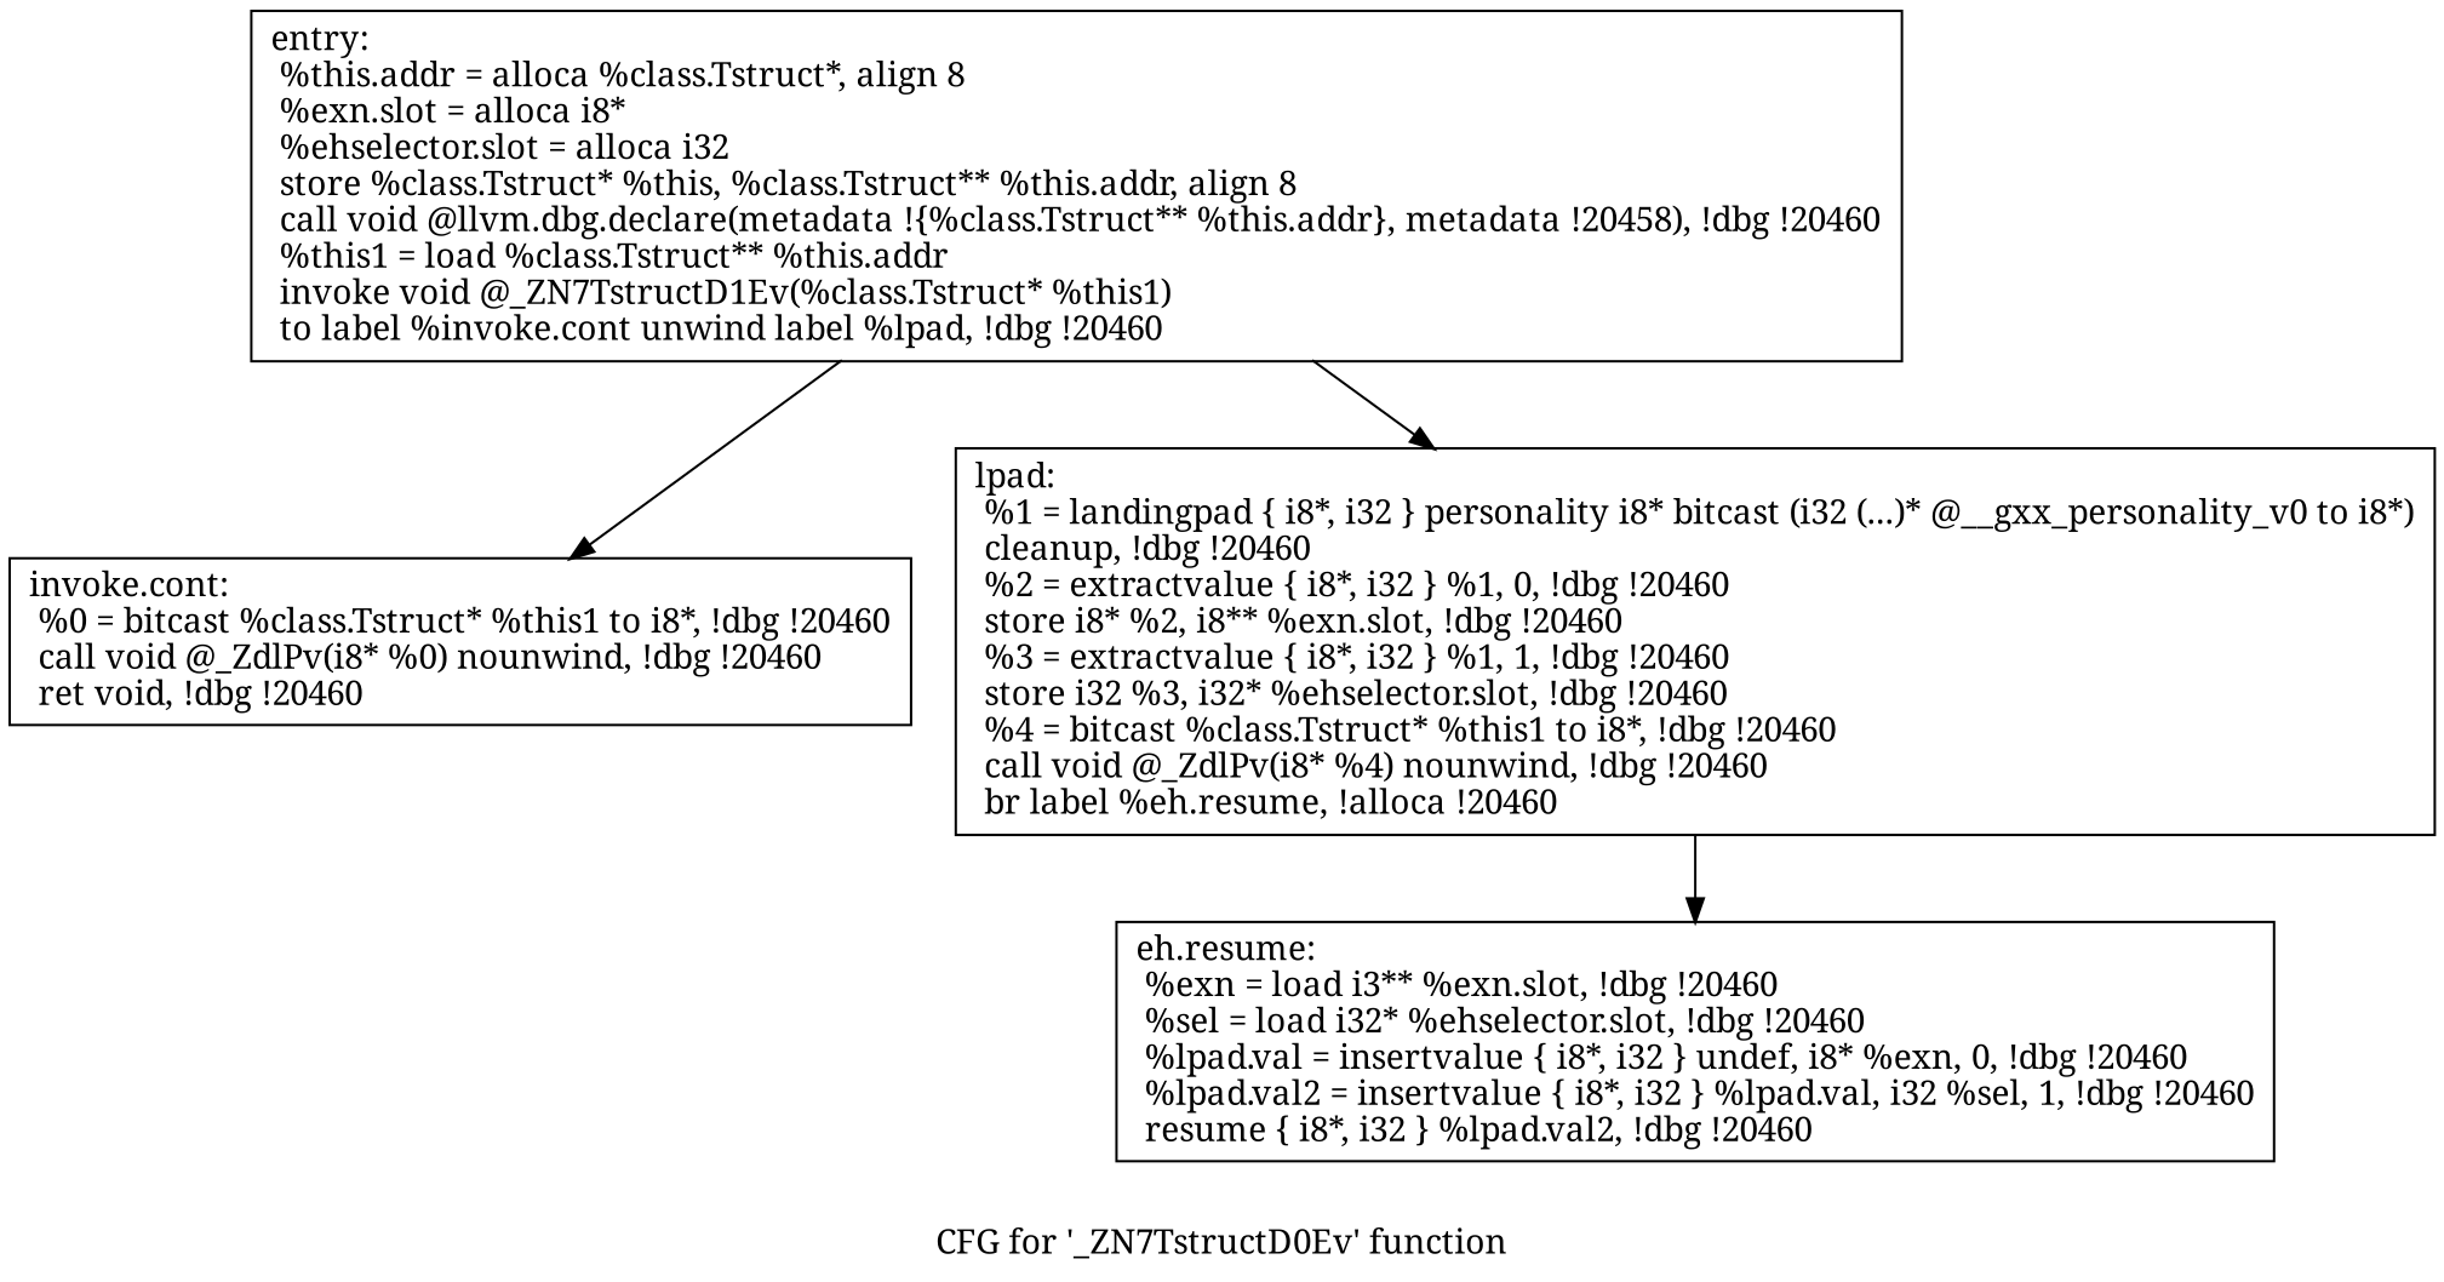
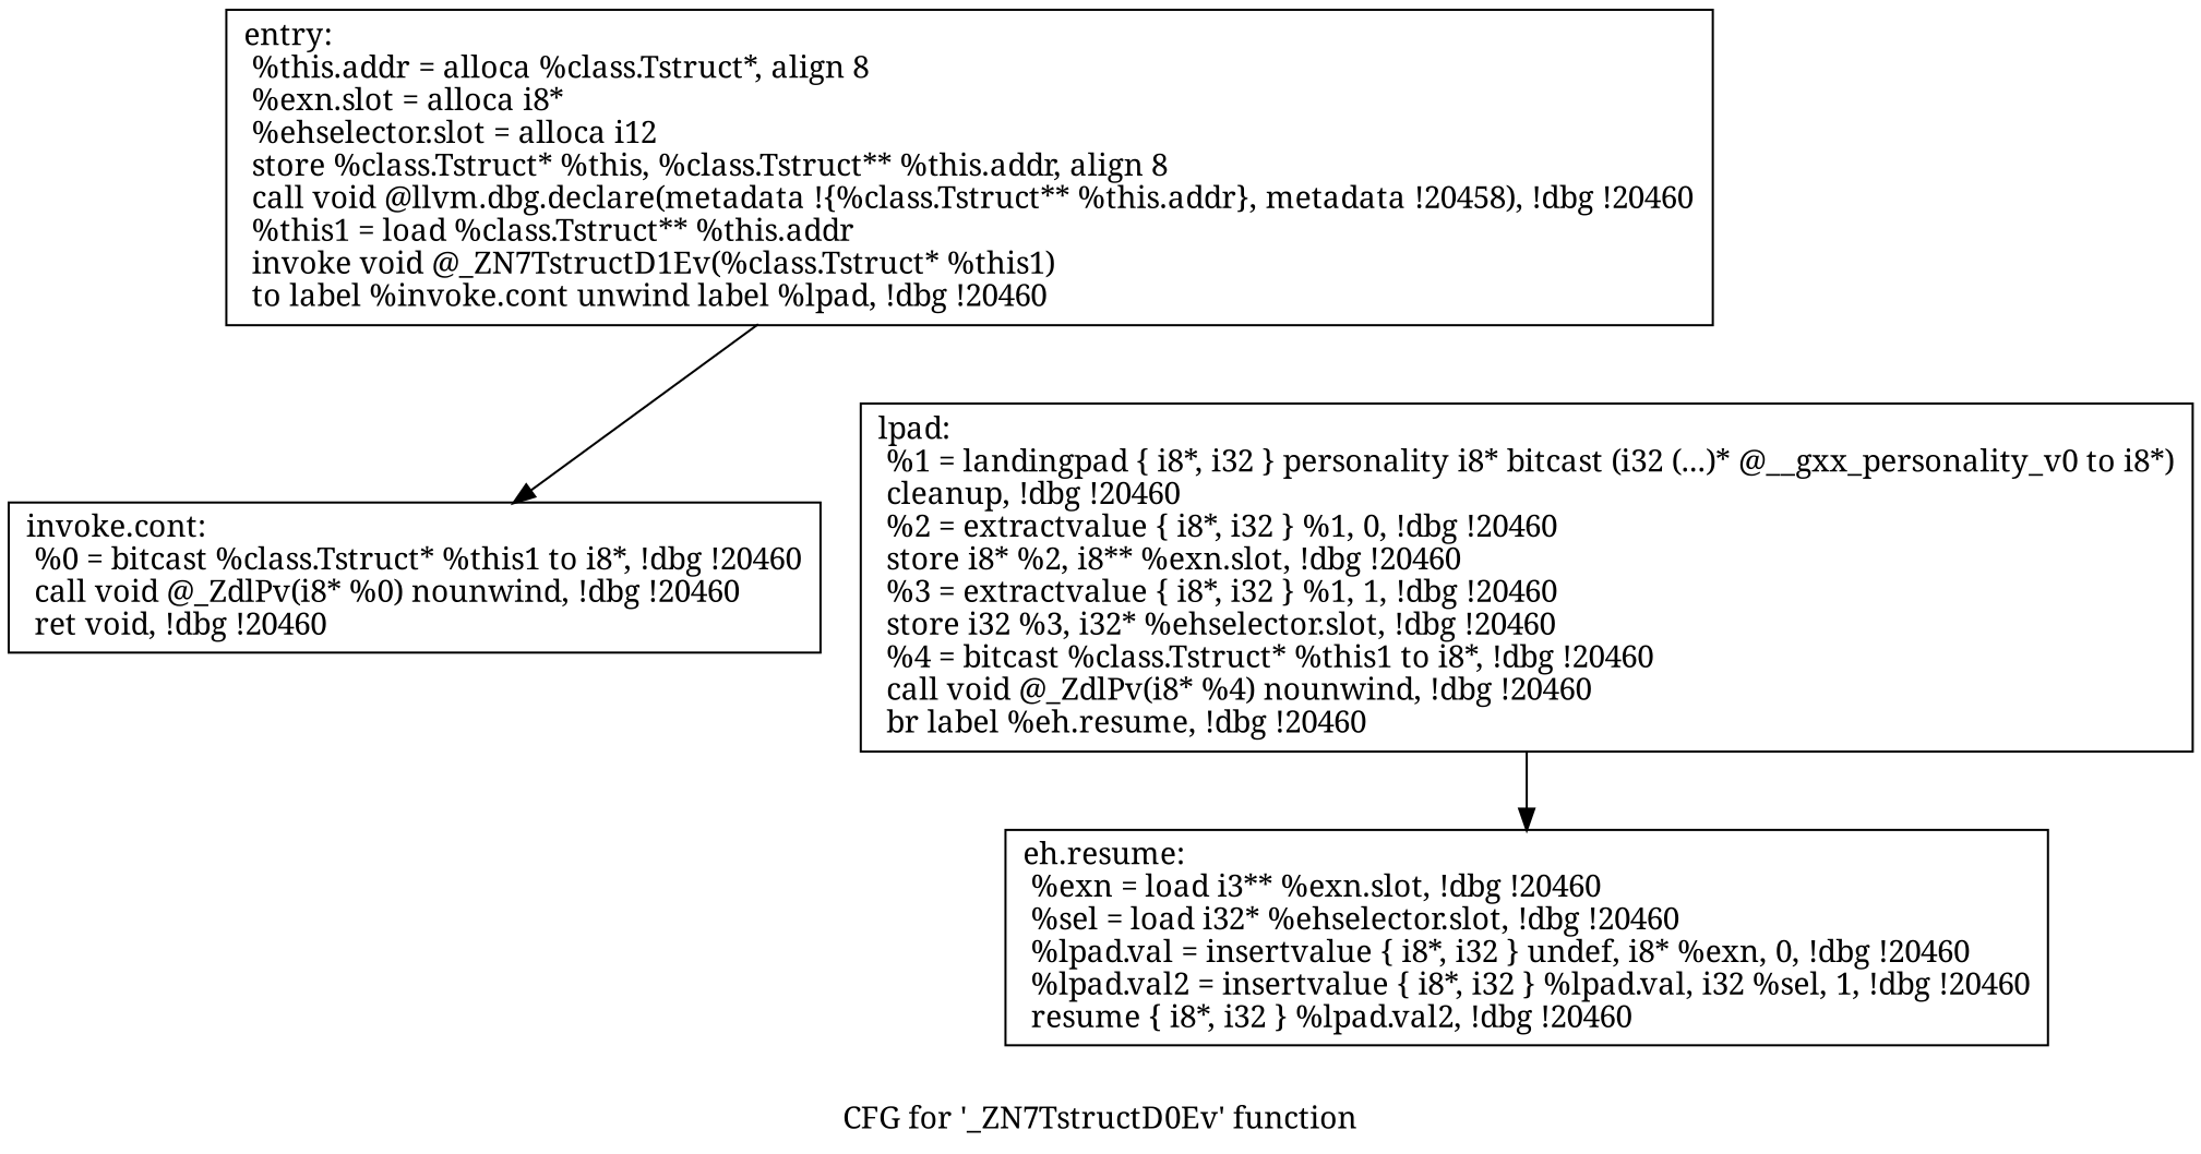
  digraph {
    fontname="Noto Serif"
    label="CFG for '_ZN7TstructD0Ev' function"
    node [fontname="Noto Serif" shape=record]
    edge [fontname="Noto Serif"]
-   n1 [label="{entry:\l  %this.addr = alloca %class.Tstruct*, align 8\l  %exn.slot = alloca i8*\l  %ehselector.slot = alloca i32\l  store %class.Tstruct* %this, %class.Tstruct** %this.addr, align 8\l  call void @llvm.dbg.declare(metadata !\{%class.Tstruct** %this.addr\}, metadata !20458), !dbg !20460\l  %this1 = load %class.Tstruct** %this.addr\l  invoke void @_ZN7TstructD1Ev(%class.Tstruct* %this1)\l          to label %invoke.cont unwind label %lpad, !dbg !20460\l}"]
+   n1 [label="{entry:\l  %this.addr = alloca %class.Tstruct*, align 8\l  %exn.slot = alloca i8*\l  %ehselector.slot = alloca i12\l  store %class.Tstruct* %this, %class.Tstruct** %this.addr, align 8\l  call void @llvm.dbg.declare(metadata !\{%class.Tstruct** %this.addr\}, metadata !20458), !dbg !20460\l  %this1 = load %class.Tstruct** %this.addr\l  invoke void @_ZN7TstructD1Ev(%class.Tstruct* %this1)\l          to label %invoke.cont unwind label %lpad, !dbg !20460\l}"]
    n2 [label="{invoke.cont:                                      \l  %0 = bitcast %class.Tstruct* %this1 to i8*, !dbg !20460\l  call void @_ZdlPv(i8* %0) nounwind, !dbg !20460\l  ret void, !dbg !20460\l}"]
-   n3 [label="{lpad:                                             \l  %1 = landingpad \{ i8*, i32 \} personality i8* bitcast (i32 (...)* @__gxx_personality_v0 to i8*)\l          cleanup, !dbg !20460\l  %2 = extractvalue \{ i8*, i32 \} %1, 0, !dbg !20460\l  store i8* %2, i8** %exn.slot, !dbg !20460\l  %3 = extractvalue \{ i8*, i32 \} %1, 1, !dbg !20460\l  store i32 %3, i32* %ehselector.slot, !dbg !20460\l  %4 = bitcast %class.Tstruct* %this1 to i8*, !dbg !20460\l  call void @_ZdlPv(i8* %4) nounwind, !dbg !20460\l  br label %eh.resume, !alloca !20460\l}"]
+   n3 [label="{lpad:                                             \l  %1 = landingpad \{ i8*, i32 \} personality i8* bitcast (i32 (...)* @__gxx_personality_v0 to i8*)\l          cleanup, !dbg !20460\l  %2 = extractvalue \{ i8*, i32 \} %1, 0, !dbg !20460\l  store i8* %2, i8** %exn.slot, !dbg !20460\l  %3 = extractvalue \{ i8*, i32 \} %1, 1, !dbg !20460\l  store i32 %3, i32* %ehselector.slot, !dbg !20460\l  %4 = bitcast %class.Tstruct* %this1 to i8*, !dbg !20460\l  call void @_ZdlPv(i8* %4) nounwind, !dbg !20460\l  br label %eh.resume, !dbg !20460\l}"]
    n4 [label="{eh.resume:                                        \l  %exn = load i3** %exn.slot, !dbg !20460\l  %sel = load i32* %ehselector.slot, !dbg !20460\l  %lpad.val = insertvalue \{ i8*, i32 \} undef, i8* %exn, 0, !dbg !20460\l  %lpad.val2 = insertvalue \{ i8*, i32 \} %lpad.val, i32 %sel, 1, !dbg !20460\l  resume \{ i8*, i32 \} %lpad.val2, !dbg !20460\l}"]
    n1 -> n2
-   n1 -> n3
    n3 -> n4
  }
